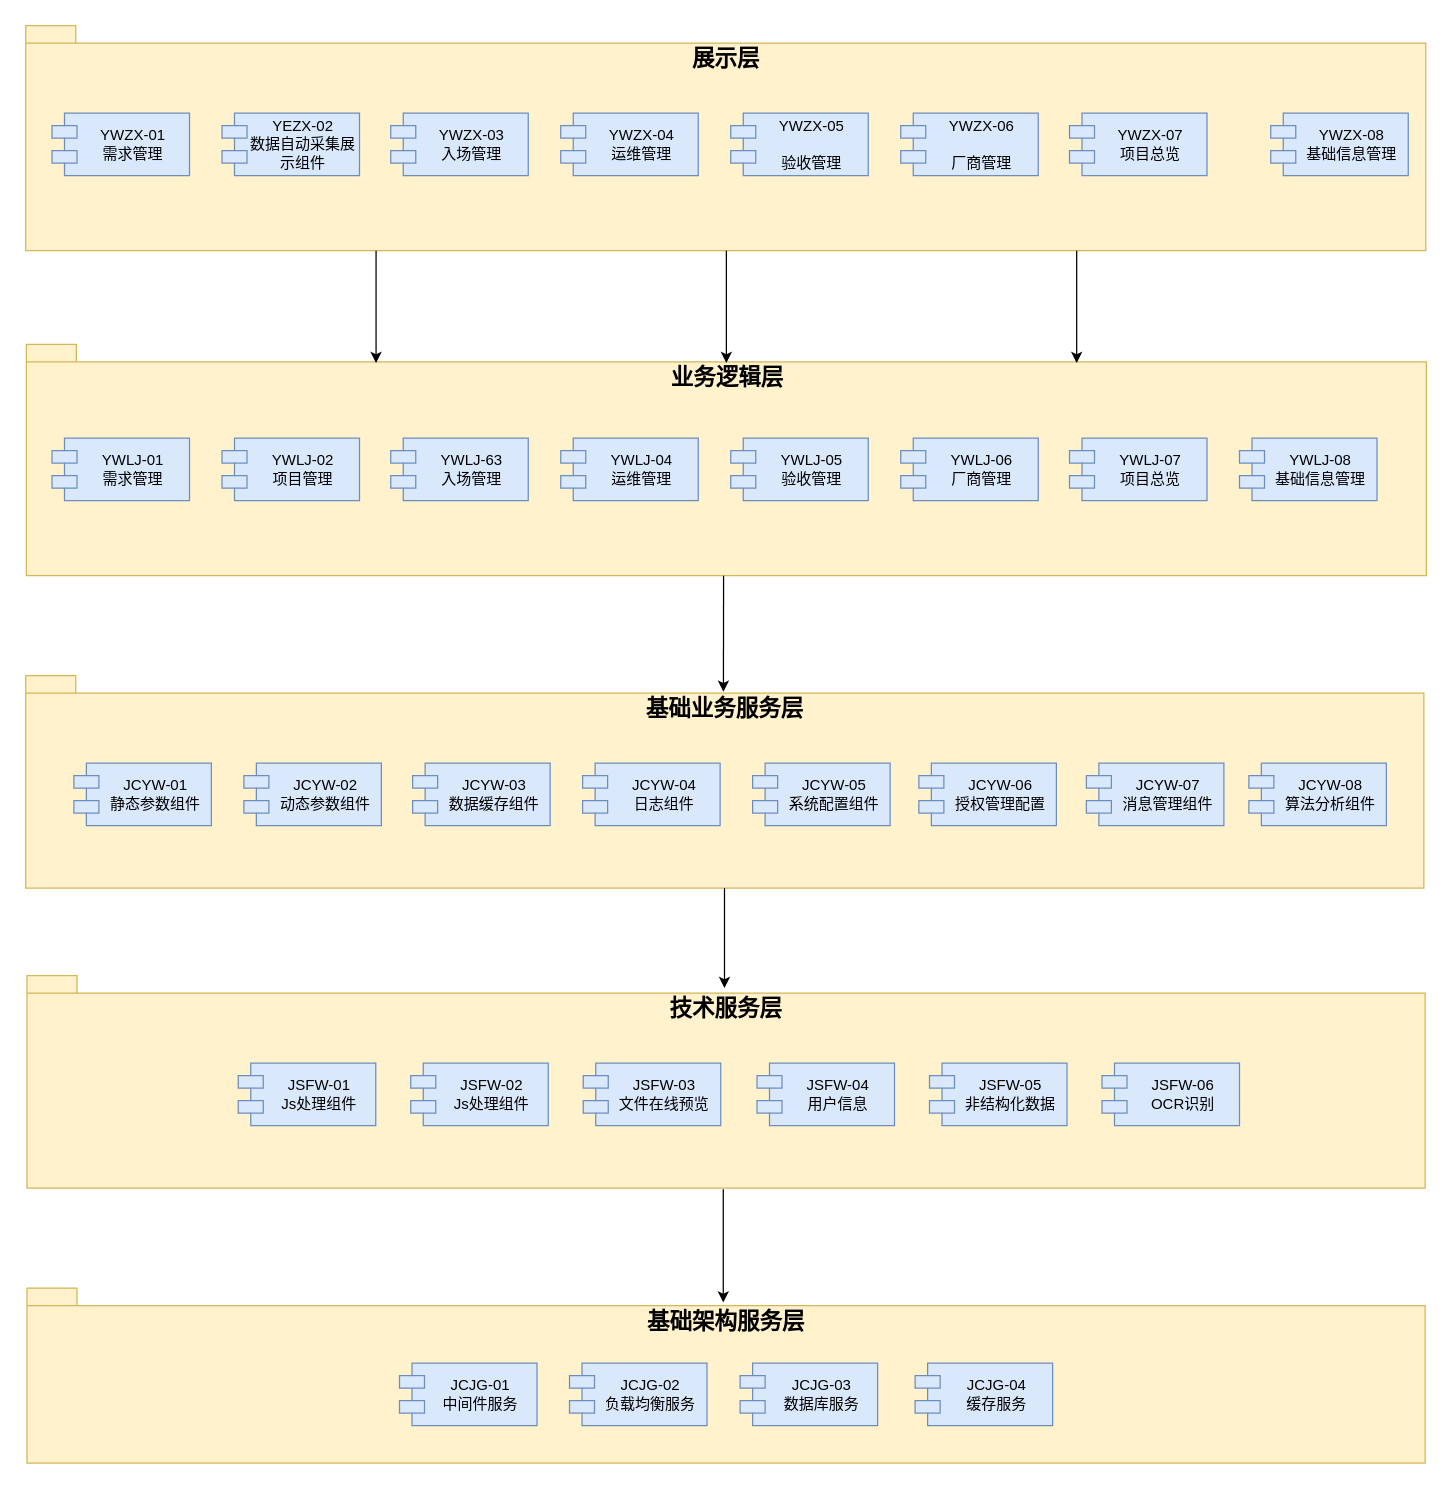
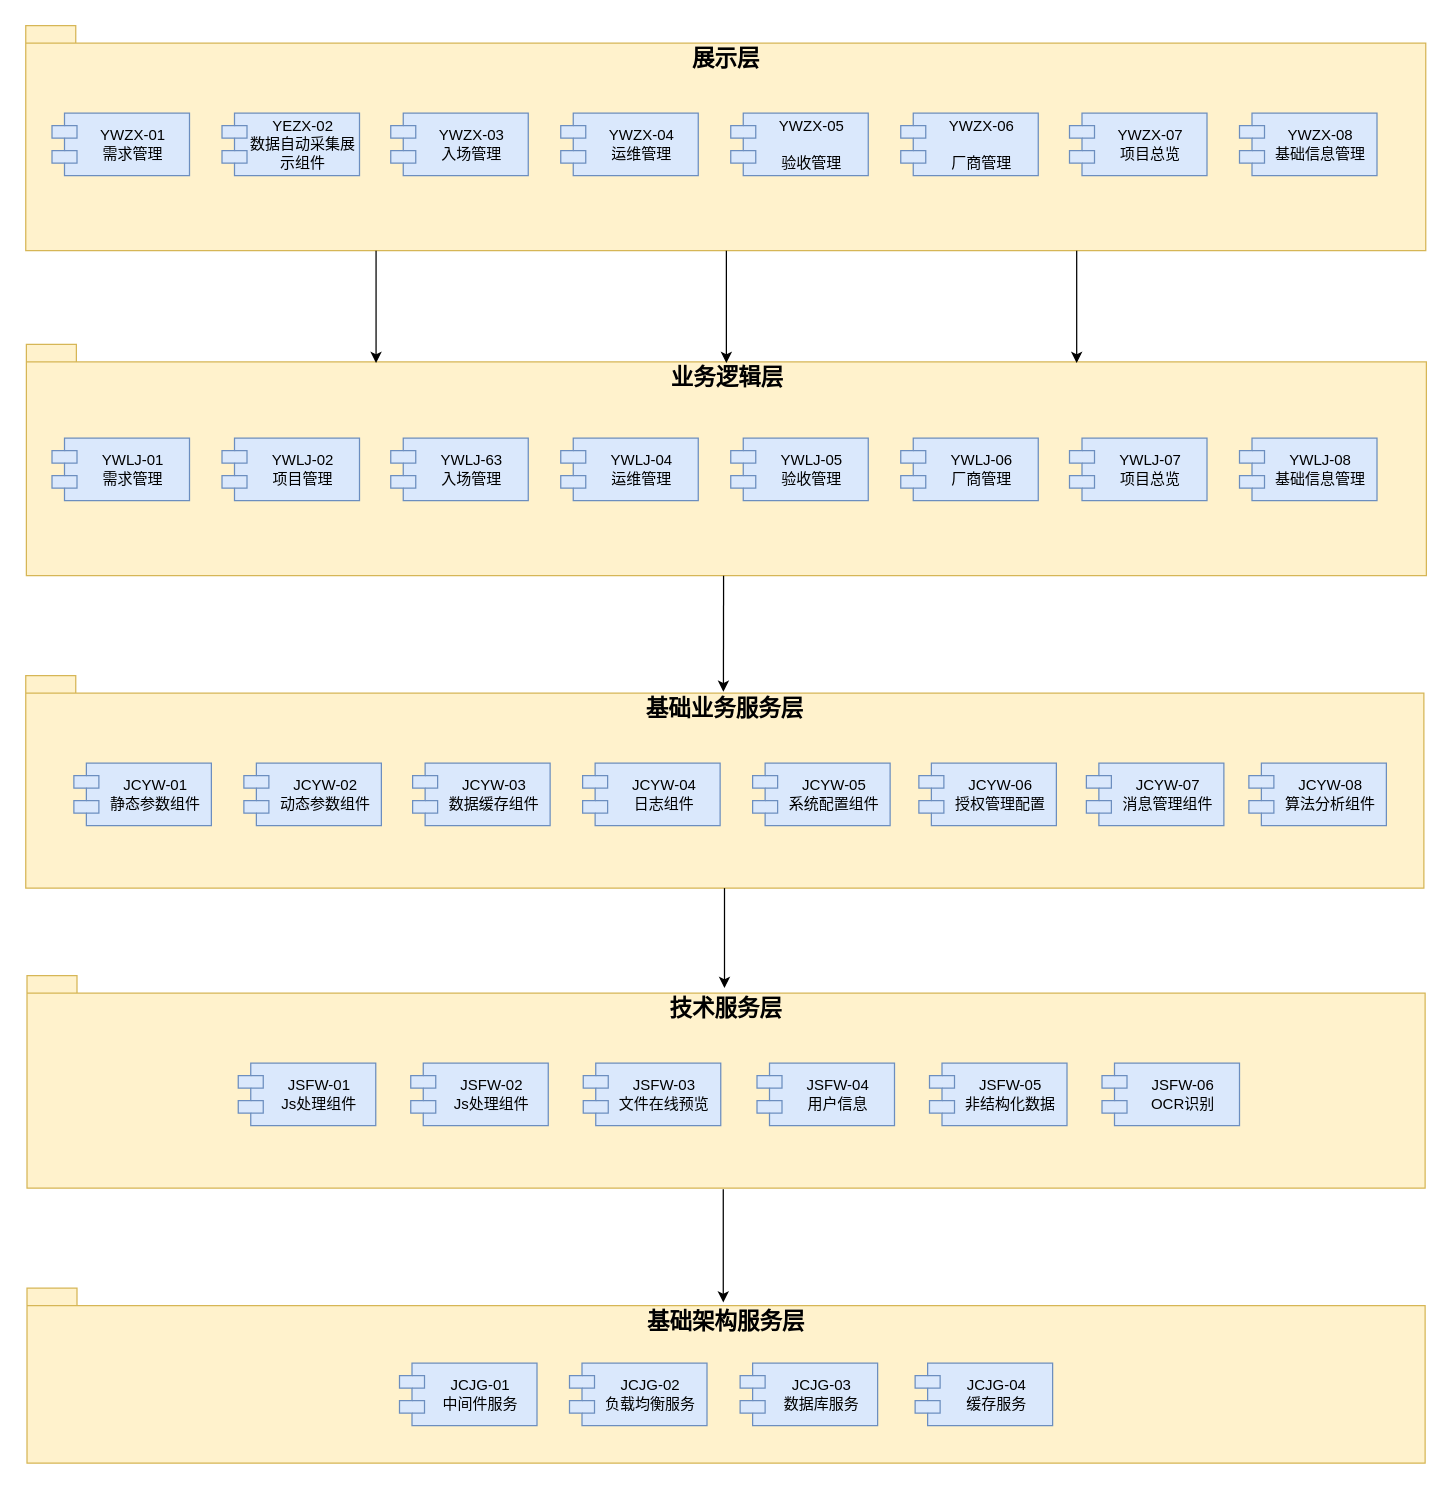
  <mxCell id="0" />
  <mxCell id="1" parent="0" />
  <mxCell id="2" value="基础架构服务层" style="shape=folder;fontStyle=1;spacingTop=10;tabWidth=40;tabHeight=14;tabPosition=left;html=1;fontSize=18;verticalAlign=top;fillColor=#fff2cc;strokeColor=#d6b656;" parent="1" vertex="1"><mxGeometry x="21" y="1030" width="1118.5" height="140" as="geometry" /></mxCell>
  <mxCell id="3" value="技术服务层" style="shape=folder;fontStyle=1;spacingTop=10;tabWidth=40;tabHeight=14;tabPosition=left;html=1;fontSize=18;verticalAlign=top;fillColor=#fff2cc;strokeColor=#d6b656;" parent="1" vertex="1"><mxGeometry x="21" y="780" width="1118.5" height="170" as="geometry" /></mxCell>
  <mxCell id="4" value="基础业务服务层" style="shape=folder;fontStyle=1;spacingTop=10;tabWidth=40;tabHeight=14;tabPosition=left;html=1;fontSize=18;verticalAlign=top;fillColor=#fff2cc;strokeColor=#d6b656;" parent="1" vertex="1"><mxGeometry x="20" y="540" width="1118.5" height="170" as="geometry" /></mxCell>
  <mxCell id="5" value="业务逻辑层" style="shape=folder;fontStyle=1;spacingTop=10;tabWidth=40;tabHeight=14;tabPosition=left;html=1;fontSize=18;verticalAlign=top;fillColor=#fff2cc;strokeColor=#d6b656;" parent="1" vertex="1"><mxGeometry x="20.5" y="275" width="1120" height="185" as="geometry" /></mxCell>
  <mxCell id="6" value="展示层" style="shape=folder;fontStyle=1;spacingTop=10;tabWidth=40;tabHeight=14;tabPosition=left;html=1;fontSize=18;verticalAlign=top;fillColor=#fff2cc;strokeColor=#d6b656;" parent="1" vertex="1"><mxGeometry x="20" y="20" width="1120" height="180" as="geometry" /></mxCell>
  <mxCell id="7" style="edgeStyle=orthogonalEdgeStyle;rounded=0;orthogonalLoop=1;jettySize=auto;html=1;exitX=0.5;exitY=1;exitDx=0;exitDy=0;entryX=0.5;entryY=0;entryDx=0;entryDy=0;fontSize=16;" parent="1" edge="1"><mxGeometry relative="1" as="geometry"><mxPoint x="579" y="710" as="sourcePoint" /><mxPoint x="579" y="790" as="targetPoint" /></mxGeometry></mxCell>
  <mxCell id="8" value="YWLJ-01&#10;需求管理" style="shape=module;align=center;spacingLeft=20;align=center;verticalAlign=middle;whiteSpace=wrap;labelPosition=center;verticalLabelPosition=middle;fillColor=#dae8fc;strokeColor=#6c8ebf;" parent="1" vertex="1"><mxGeometry x="41" y="350" width="110" height="50" as="geometry" /></mxCell>
  <mxCell id="9" value="YWLJ-02&#10;项目管理" style="shape=module;align=center;spacingLeft=20;align=center;verticalAlign=middle;whiteSpace=wrap;labelPosition=center;verticalLabelPosition=middle;fillColor=#dae8fc;strokeColor=#6c8ebf;" parent="1" vertex="1"><mxGeometry x="177" y="350" width="110" height="50" as="geometry" /></mxCell>
  <mxCell id="10" value="YWLJ-63&#10;入场管理" style="shape=module;align=center;spacingLeft=20;align=center;verticalAlign=middle;whiteSpace=wrap;labelPosition=center;verticalLabelPosition=middle;fillColor=#dae8fc;strokeColor=#6c8ebf;" parent="1" vertex="1"><mxGeometry x="312" y="350" width="110" height="50" as="geometry" /></mxCell>
  <mxCell id="11" value="YWLJ-04&#10;运维管理" style="shape=module;align=center;spacingLeft=20;align=center;verticalAlign=middle;whiteSpace=wrap;labelPosition=center;verticalLabelPosition=middle;fillColor=#dae8fc;strokeColor=#6c8ebf;" parent="1" vertex="1"><mxGeometry x="448" y="350" width="110" height="50" as="geometry" /></mxCell>
  <mxCell id="12" value="YWLJ-06&#10;厂商管理" style="shape=module;align=center;spacingLeft=20;align=center;verticalAlign=middle;whiteSpace=wrap;labelPosition=center;verticalLabelPosition=middle;fillColor=#dae8fc;strokeColor=#6c8ebf;" parent="1" vertex="1"><mxGeometry x="720" y="350" width="110" height="50" as="geometry" /></mxCell>
  <mxCell id="13" value="YWLJ-05&#10;验收管理" style="shape=module;align=center;spacingLeft=20;align=center;verticalAlign=middle;whiteSpace=wrap;labelPosition=center;verticalLabelPosition=middle;fillColor=#dae8fc;strokeColor=#6c8ebf;" parent="1" vertex="1"><mxGeometry x="584" y="350" width="110" height="50" as="geometry" /></mxCell>
  <mxCell id="14" value="YWLJ-07&#10;项目总览" style="shape=module;align=center;spacingLeft=20;align=center;verticalAlign=middle;whiteSpace=wrap;labelPosition=center;verticalLabelPosition=middle;fillColor=#dae8fc;strokeColor=#6c8ebf;" parent="1" vertex="1"><mxGeometry x="855" y="350" width="110" height="50" as="geometry" /></mxCell>
  <mxCell id="15" value="YWLJ-08&#10;基础信息管理" style="shape=module;align=center;spacingLeft=20;align=center;verticalAlign=middle;whiteSpace=wrap;labelPosition=center;verticalLabelPosition=middle;fillColor=#dae8fc;strokeColor=#6c8ebf;" parent="1" vertex="1"><mxGeometry x="991" y="350" width="110" height="50" as="geometry" /></mxCell>
  <mxCell id="16" value="JCYW-01&#10;静态参数组件" style="shape=module;align=center;spacingLeft=20;align=center;verticalAlign=middle;whiteSpace=wrap;labelPosition=center;verticalLabelPosition=middle;fillColor=#dae8fc;strokeColor=#6c8ebf;" parent="1" vertex="1"><mxGeometry x="58.5" y="610" width="110" height="50" as="geometry" /></mxCell>
  <mxCell id="17" value="JCYW-02&#10;动态参数组件" style="shape=module;align=center;spacingLeft=20;align=center;verticalAlign=middle;whiteSpace=wrap;labelPosition=center;verticalLabelPosition=middle;fillColor=#dae8fc;strokeColor=#6c8ebf;" parent="1" vertex="1"><mxGeometry x="194.5" y="610" width="110" height="50" as="geometry" /></mxCell>
  <mxCell id="18" value="JCYW-03&#10;数据缓存组件" style="shape=module;align=center;spacingLeft=20;align=center;verticalAlign=middle;whiteSpace=wrap;labelPosition=center;verticalLabelPosition=middle;fillColor=#dae8fc;strokeColor=#6c8ebf;" parent="1" vertex="1"><mxGeometry x="329.5" y="610" width="110" height="50" as="geometry" /></mxCell>
  <mxCell id="19" value="JCYW-04&#10;日志组件" style="shape=module;align=center;spacingLeft=20;align=center;verticalAlign=middle;whiteSpace=wrap;labelPosition=center;verticalLabelPosition=middle;fillColor=#dae8fc;strokeColor=#6c8ebf;" parent="1" vertex="1"><mxGeometry x="465.5" y="610" width="110" height="50" as="geometry" /></mxCell>
  <mxCell id="20" value="JCYW-05&#10;系统配置组件" style="shape=module;align=center;spacingLeft=20;align=center;verticalAlign=middle;whiteSpace=wrap;labelPosition=center;verticalLabelPosition=middle;fillColor=#dae8fc;strokeColor=#6c8ebf;" parent="1" vertex="1"><mxGeometry x="601.5" y="610" width="110" height="50" as="geometry" /></mxCell>
  <mxCell id="21" style="edgeStyle=orthogonalEdgeStyle;rounded=0;orthogonalLoop=1;jettySize=auto;html=1;exitX=0.25;exitY=1;exitDx=0;exitDy=0;entryX=0.25;entryY=0;entryDx=0;entryDy=0;fontSize=16;" parent="1" edge="1"><mxGeometry relative="1" as="geometry"><mxPoint x="300.25" y="200" as="sourcePoint" /><mxPoint x="300.25" y="290" as="targetPoint" /></mxGeometry></mxCell>
  <mxCell id="22" style="edgeStyle=orthogonalEdgeStyle;rounded=0;orthogonalLoop=1;jettySize=auto;html=1;exitX=0.5;exitY=1;exitDx=0;exitDy=0;entryX=0.5;entryY=0;entryDx=0;entryDy=0;fontSize=16;" parent="1" edge="1"><mxGeometry relative="1" as="geometry"><mxPoint x="580.5" y="200" as="sourcePoint" /><mxPoint x="580.5" y="290" as="targetPoint" /></mxGeometry></mxCell>
  <mxCell id="23" style="edgeStyle=orthogonalEdgeStyle;rounded=0;orthogonalLoop=1;jettySize=auto;html=1;exitX=0.75;exitY=1;exitDx=0;exitDy=0;entryX=0.75;entryY=0;entryDx=0;entryDy=0;fontSize=16;" parent="1" edge="1"><mxGeometry relative="1" as="geometry"><mxPoint x="860.75" y="200" as="sourcePoint" /><mxPoint x="860.75" y="290" as="targetPoint" /></mxGeometry></mxCell>
  <mxCell id="24" value="JSFW-01&#10;Js处理组件" style="shape=module;align=center;spacingLeft=20;align=center;verticalAlign=middle;whiteSpace=wrap;labelPosition=center;verticalLabelPosition=middle;fillColor=#dae8fc;strokeColor=#6c8ebf;" parent="1" vertex="1"><mxGeometry x="190" y="850" width="110" height="50" as="geometry" /></mxCell>
  <mxCell id="25" value="JSFW-02&#10;Js处理组件" style="shape=module;align=center;spacingLeft=20;align=center;verticalAlign=middle;whiteSpace=wrap;labelPosition=center;verticalLabelPosition=middle;fillColor=#dae8fc;strokeColor=#6c8ebf;" parent="1" vertex="1"><mxGeometry x="328" y="850" width="110" height="50" as="geometry" /></mxCell>
  <mxCell id="26" value="JCJG-01&#10;中间件服务" style="shape=module;align=center;spacingLeft=20;align=center;verticalAlign=middle;whiteSpace=wrap;labelPosition=center;verticalLabelPosition=middle;fillColor=#dae8fc;strokeColor=#6c8ebf;" parent="1" vertex="1"><mxGeometry x="319" y="1090" width="110" height="50" as="geometry" /></mxCell>
  <mxCell id="27" value="JCJG-02&#10;负载均衡服务" style="shape=module;align=center;spacingLeft=20;align=center;verticalAlign=middle;whiteSpace=wrap;labelPosition=center;verticalLabelPosition=middle;fillColor=#dae8fc;strokeColor=#6c8ebf;" parent="1" vertex="1"><mxGeometry x="455" y="1090" width="110" height="50" as="geometry" /></mxCell>
  <mxCell id="28" value="YWZX-01&#10;需求管理" style="shape=module;align=center;spacingLeft=20;align=center;verticalAlign=middle;labelPosition=center;verticalLabelPosition=middle;fillColor=#dae8fc;strokeColor=#6c8ebf;whiteSpace=wrap;" parent="1" vertex="1"><mxGeometry x="41" y="90" width="110" height="50" as="geometry" /></mxCell>
  <mxCell id="29" value="YEZX-02&#10;数据自动采集展示组件" style="shape=module;align=center;spacingLeft=20;align=center;verticalAlign=middle;whiteSpace=wrap;labelPosition=center;verticalLabelPosition=middle;fillColor=#dae8fc;strokeColor=#6c8ebf;" parent="1" vertex="1"><mxGeometry x="177" y="90" width="110" height="50" as="geometry" /></mxCell>
  <mxCell id="30" value="YWZX-03&#10;入场管理" style="shape=module;align=center;spacingLeft=20;align=center;verticalAlign=middle;whiteSpace=wrap;labelPosition=center;verticalLabelPosition=middle;fillColor=#dae8fc;strokeColor=#6c8ebf;" parent="1" vertex="1"><mxGeometry x="312" y="90" width="110" height="50" as="geometry" /></mxCell>
  <mxCell id="31" value="YWZX-04&#10;运维管理" style="shape=module;align=center;spacingLeft=20;align=center;verticalAlign=middle;whiteSpace=wrap;labelPosition=center;verticalLabelPosition=middle;fillColor=#dae8fc;strokeColor=#6c8ebf;" parent="1" vertex="1"><mxGeometry x="448" y="90" width="110" height="50" as="geometry" /></mxCell>
  <mxCell id="32" value="YWZX-06&#10;&#10;厂商管理" style="shape=module;align=center;spacingLeft=20;align=center;verticalAlign=middle;whiteSpace=wrap;labelPosition=center;verticalLabelPosition=middle;fillColor=#dae8fc;strokeColor=#6c8ebf;" parent="1" vertex="1"><mxGeometry x="720" y="90" width="110" height="50" as="geometry" /></mxCell>
  <mxCell id="33" value="YWZX-05&#10;&#10;验收管理" style="shape=module;align=center;spacingLeft=20;align=center;verticalAlign=middle;whiteSpace=wrap;labelPosition=center;verticalLabelPosition=middle;fillColor=#dae8fc;strokeColor=#6c8ebf;" parent="1" vertex="1"><mxGeometry x="584" y="90" width="110" height="50" as="geometry" /></mxCell>
  <mxCell id="34" value="YWZX-07&#10;项目总览" style="shape=module;align=center;spacingLeft=20;align=center;verticalAlign=middle;whiteSpace=wrap;labelPosition=center;verticalLabelPosition=middle;fillColor=#dae8fc;strokeColor=#6c8ebf;" parent="1" vertex="1"><mxGeometry x="855" y="90" width="110" height="50" as="geometry" /></mxCell>
- <mxCell id="35" value="YWZX-08&#10;基础信息管理" style="shape=module;align=center;spacingLeft=20;align=center;verticalAlign=middle;whiteSpace=wrap;labelPosition=center;verticalLabelPosition=middle;fillColor=#dae8fc;strokeColor=#6c8ebf;" parent="1" vertex="1"><mxGeometry x="1016" y="90" width="110" height="50" as="geometry" /></mxCell>
+ <mxCell id="35" value="YWZX-08&#10;基础信息管理" style="shape=module;align=center;spacingLeft=20;align=center;verticalAlign=middle;whiteSpace=wrap;labelPosition=center;verticalLabelPosition=middle;fillColor=#dae8fc;strokeColor=#6c8ebf;" parent="1" vertex="1"><mxGeometry x="991" y="90" width="110" height="50" as="geometry" /></mxCell>
  <mxCell id="36" value="" style="endArrow=classic;html=1;rounded=0;fontSize=18;exitX=0.498;exitY=1.001;exitDx=0;exitDy=0;exitPerimeter=0;entryX=0.499;entryY=0.076;entryDx=0;entryDy=0;entryPerimeter=0;" parent="1" source="5" target="4" edge="1"><mxGeometry width="50" height="50" relative="1" as="geometry"><mxPoint x="570" y="700" as="sourcePoint" /><mxPoint x="590" y="700" as="targetPoint" /></mxGeometry></mxCell>
  <mxCell id="37" value="" style="endArrow=classic;html=1;rounded=0;fontSize=18;exitX=0.498;exitY=1.005;exitDx=0;exitDy=0;exitPerimeter=0;entryX=0.498;entryY=0.082;entryDx=0;entryDy=0;entryPerimeter=0;" parent="1" source="3" target="2" edge="1"><mxGeometry width="50" height="50" relative="1" as="geometry"><mxPoint x="558.5" y="1010" as="sourcePoint" /><mxPoint x="608.5" y="960" as="targetPoint" /></mxGeometry></mxCell>
  <mxCell id="38" value="JCJG-03&#10;数据库服务" style="shape=module;align=center;spacingLeft=20;align=center;verticalAlign=middle;whiteSpace=wrap;labelPosition=center;verticalLabelPosition=middle;fillColor=#dae8fc;strokeColor=#6c8ebf;" parent="1" vertex="1"><mxGeometry x="591.5" y="1090" width="110" height="50" as="geometry" /></mxCell>
  <mxCell id="39" value="JCJG-04&#10;缓存服务" style="shape=module;align=center;spacingLeft=20;align=center;verticalAlign=middle;whiteSpace=wrap;labelPosition=center;verticalLabelPosition=middle;fillColor=#dae8fc;strokeColor=#6c8ebf;" parent="1" vertex="1"><mxGeometry x="731.5" y="1090" width="110" height="50" as="geometry" /></mxCell>
  <mxCell id="40" value="JCYW-06&#10;授权管理配置" style="shape=module;align=center;spacingLeft=20;align=center;verticalAlign=middle;whiteSpace=wrap;labelPosition=center;verticalLabelPosition=middle;fillColor=#dae8fc;strokeColor=#6c8ebf;" parent="1" vertex="1"><mxGeometry x="734.5" y="610" width="110" height="50" as="geometry" /></mxCell>
  <mxCell id="41" value="JCYW-07&#10;消息管理组件" style="shape=module;align=center;spacingLeft=20;align=center;verticalAlign=middle;whiteSpace=wrap;labelPosition=center;verticalLabelPosition=middle;fillColor=#dae8fc;strokeColor=#6c8ebf;" parent="1" vertex="1"><mxGeometry x="868.5" y="610" width="110" height="50" as="geometry" /></mxCell>
  <mxCell id="42" value="JCYW-08&#10;算法分析组件" style="shape=module;align=center;spacingLeft=20;align=center;verticalAlign=middle;whiteSpace=wrap;labelPosition=center;verticalLabelPosition=middle;fillColor=#dae8fc;strokeColor=#6c8ebf;" parent="1" vertex="1"><mxGeometry x="998.5" y="610" width="110" height="50" as="geometry" /></mxCell>
  <mxCell id="43" value="JSFW-03&#10;文件在线预览" style="shape=module;align=center;spacingLeft=20;align=center;verticalAlign=middle;whiteSpace=wrap;labelPosition=center;verticalLabelPosition=middle;fillColor=#dae8fc;strokeColor=#6c8ebf;" parent="1" vertex="1"><mxGeometry x="466" y="850" width="110" height="50" as="geometry" /></mxCell>
  <mxCell id="44" value="JSFW-04&#10;用户信息" style="shape=module;align=center;spacingLeft=20;align=center;verticalAlign=middle;whiteSpace=wrap;labelPosition=center;verticalLabelPosition=middle;fillColor=#dae8fc;strokeColor=#6c8ebf;" vertex="1" parent="1"><mxGeometry x="605" y="850" width="110" height="50" as="geometry" /></mxCell>
  <mxCell id="45" value="JSFW-05&#10;非结构化数据" style="shape=module;align=center;spacingLeft=20;align=center;verticalAlign=middle;whiteSpace=wrap;labelPosition=center;verticalLabelPosition=middle;fillColor=#dae8fc;strokeColor=#6c8ebf;" vertex="1" parent="1"><mxGeometry x="743" y="850" width="110" height="50" as="geometry" /></mxCell>
  <mxCell id="46" value="JSFW-06&#10;OCR识别" style="shape=module;align=center;spacingLeft=20;align=center;verticalAlign=middle;whiteSpace=wrap;labelPosition=center;verticalLabelPosition=middle;fillColor=#dae8fc;strokeColor=#6c8ebf;" vertex="1" parent="1"><mxGeometry x="881" y="850" width="110" height="50" as="geometry" /></mxCell>
